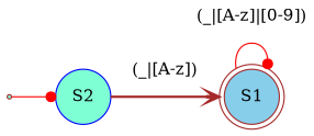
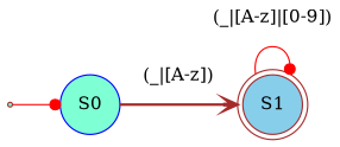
  digraph {
    rankdir=LR
    node [fontsize=14 style=filled fillcolor=aquamarine color=brown]
    edge [color=red style=solid arrowhead=dot]
-   n1 [label=S2 shape=circle color=blue]
+   n1 [label=S0 shape=circle color=blue]
    n2 [label=S1 shape=doublecircle fillcolor=skyblue]
    n3 [label=S1 shape=point]
    n1 -> n2 [label="(_|[A-z])\n " color=brown style=bold arrowhead=vee]
    n2 -> n2 [label="(_|[A-z]|[0-9])\n "]
    n3 -> n1
  }
